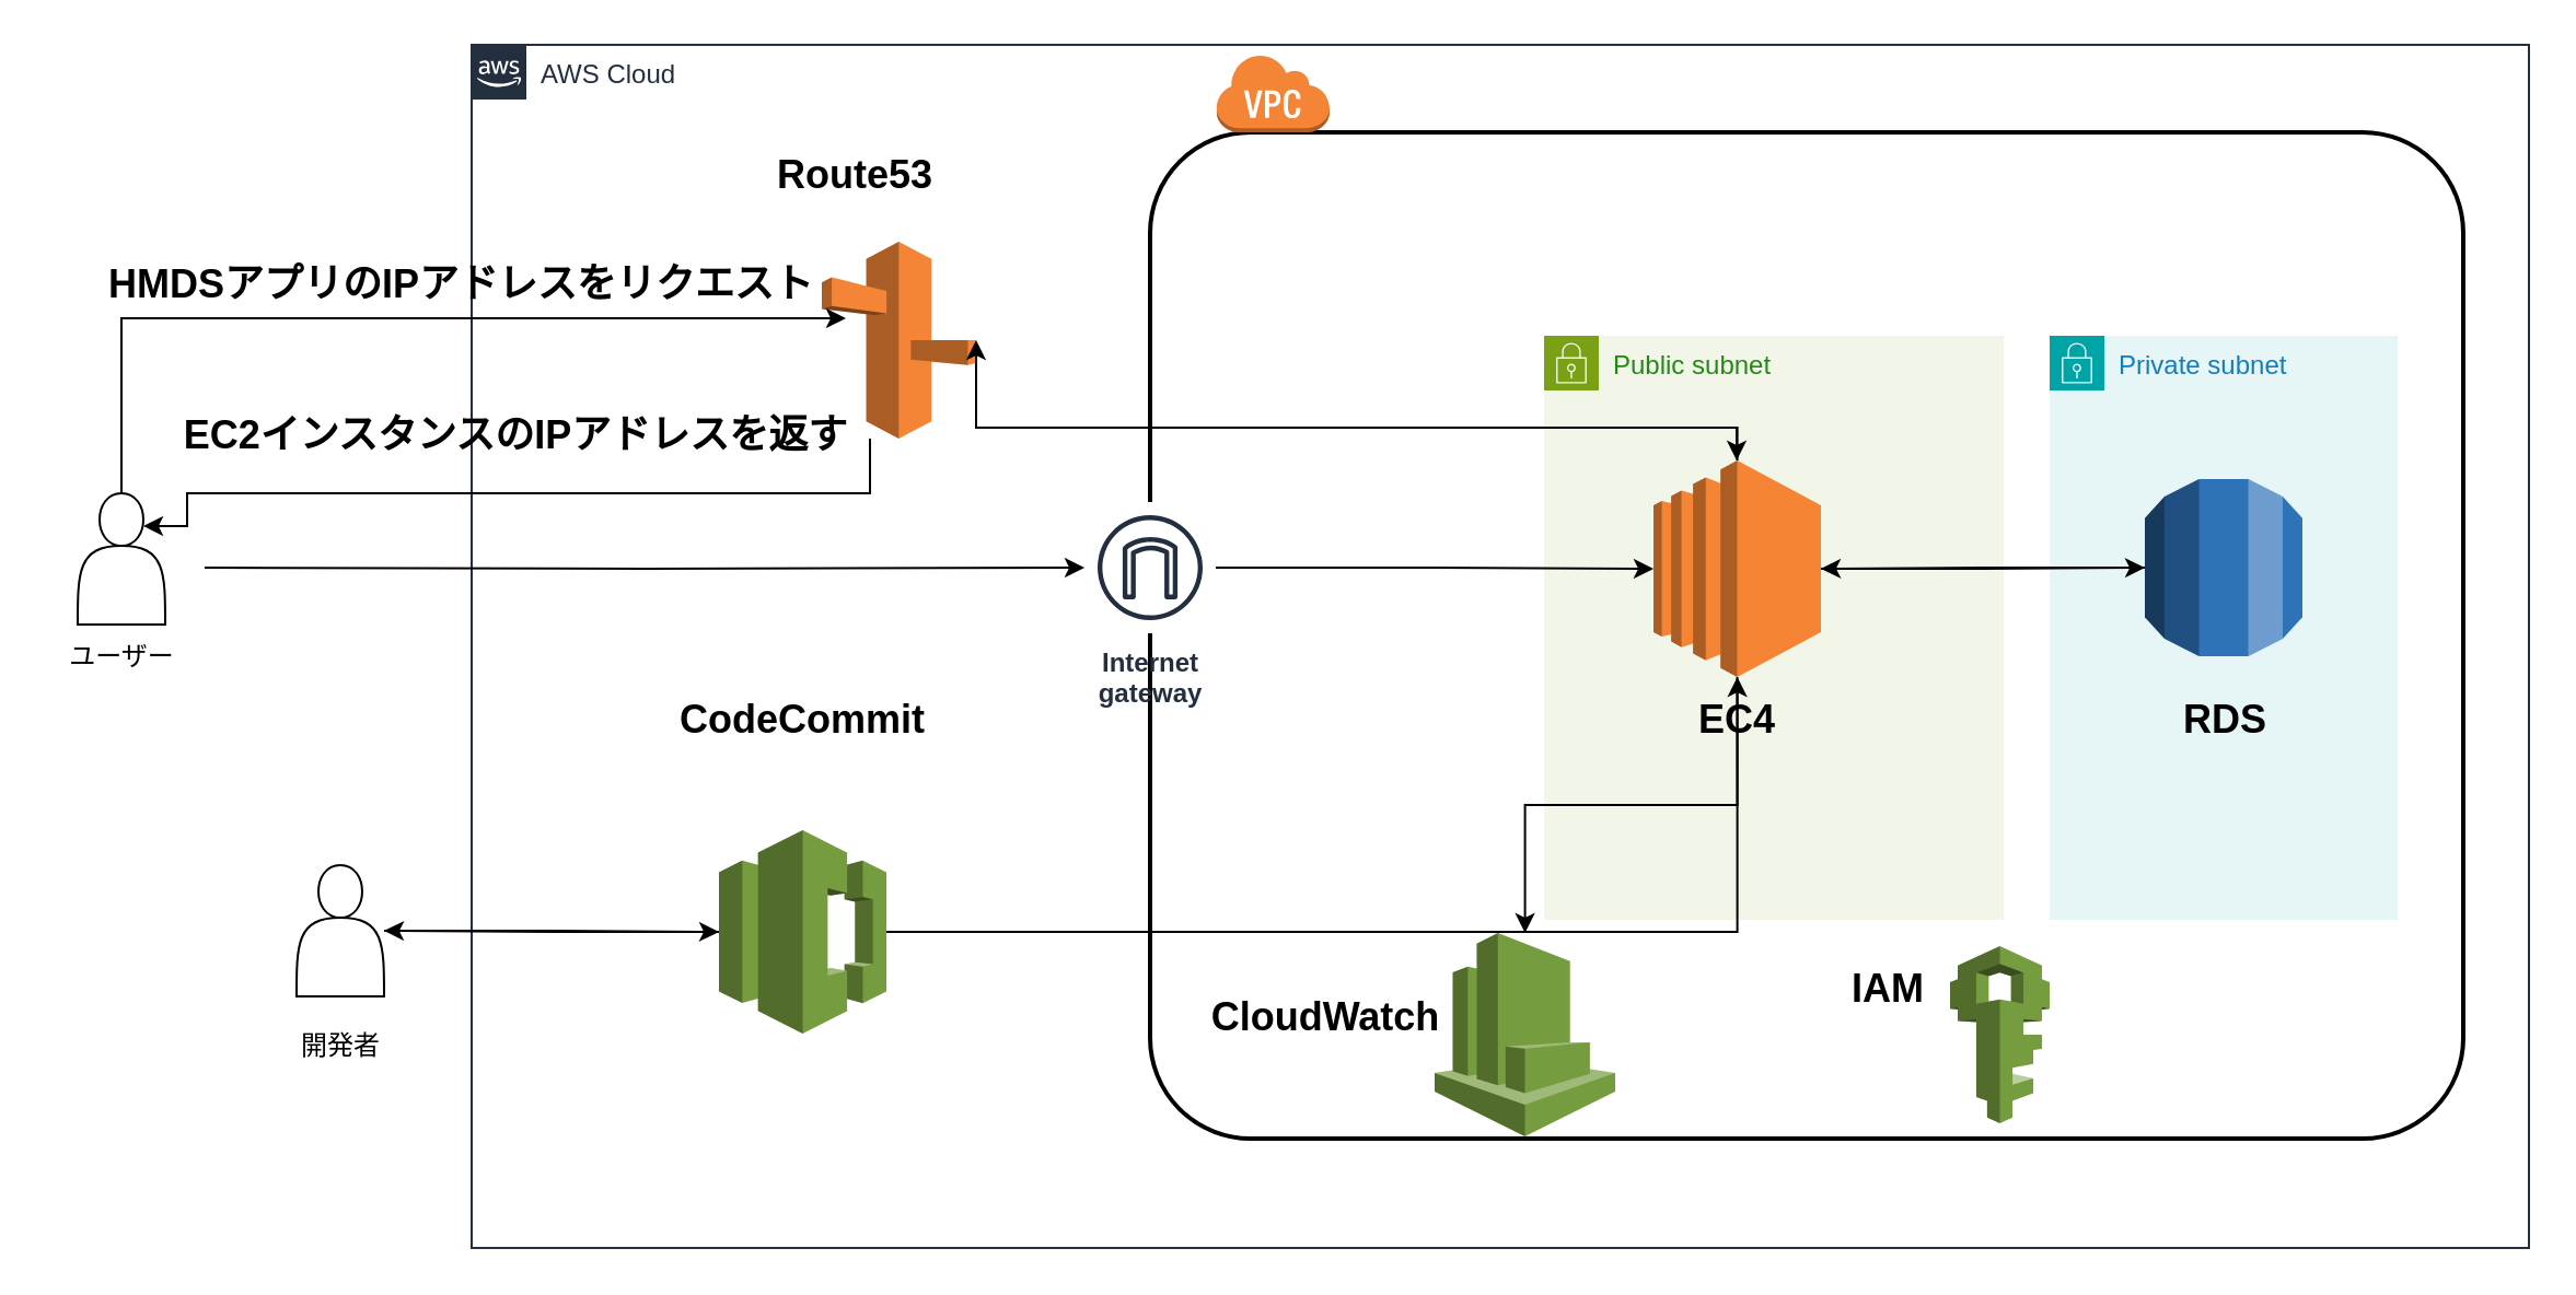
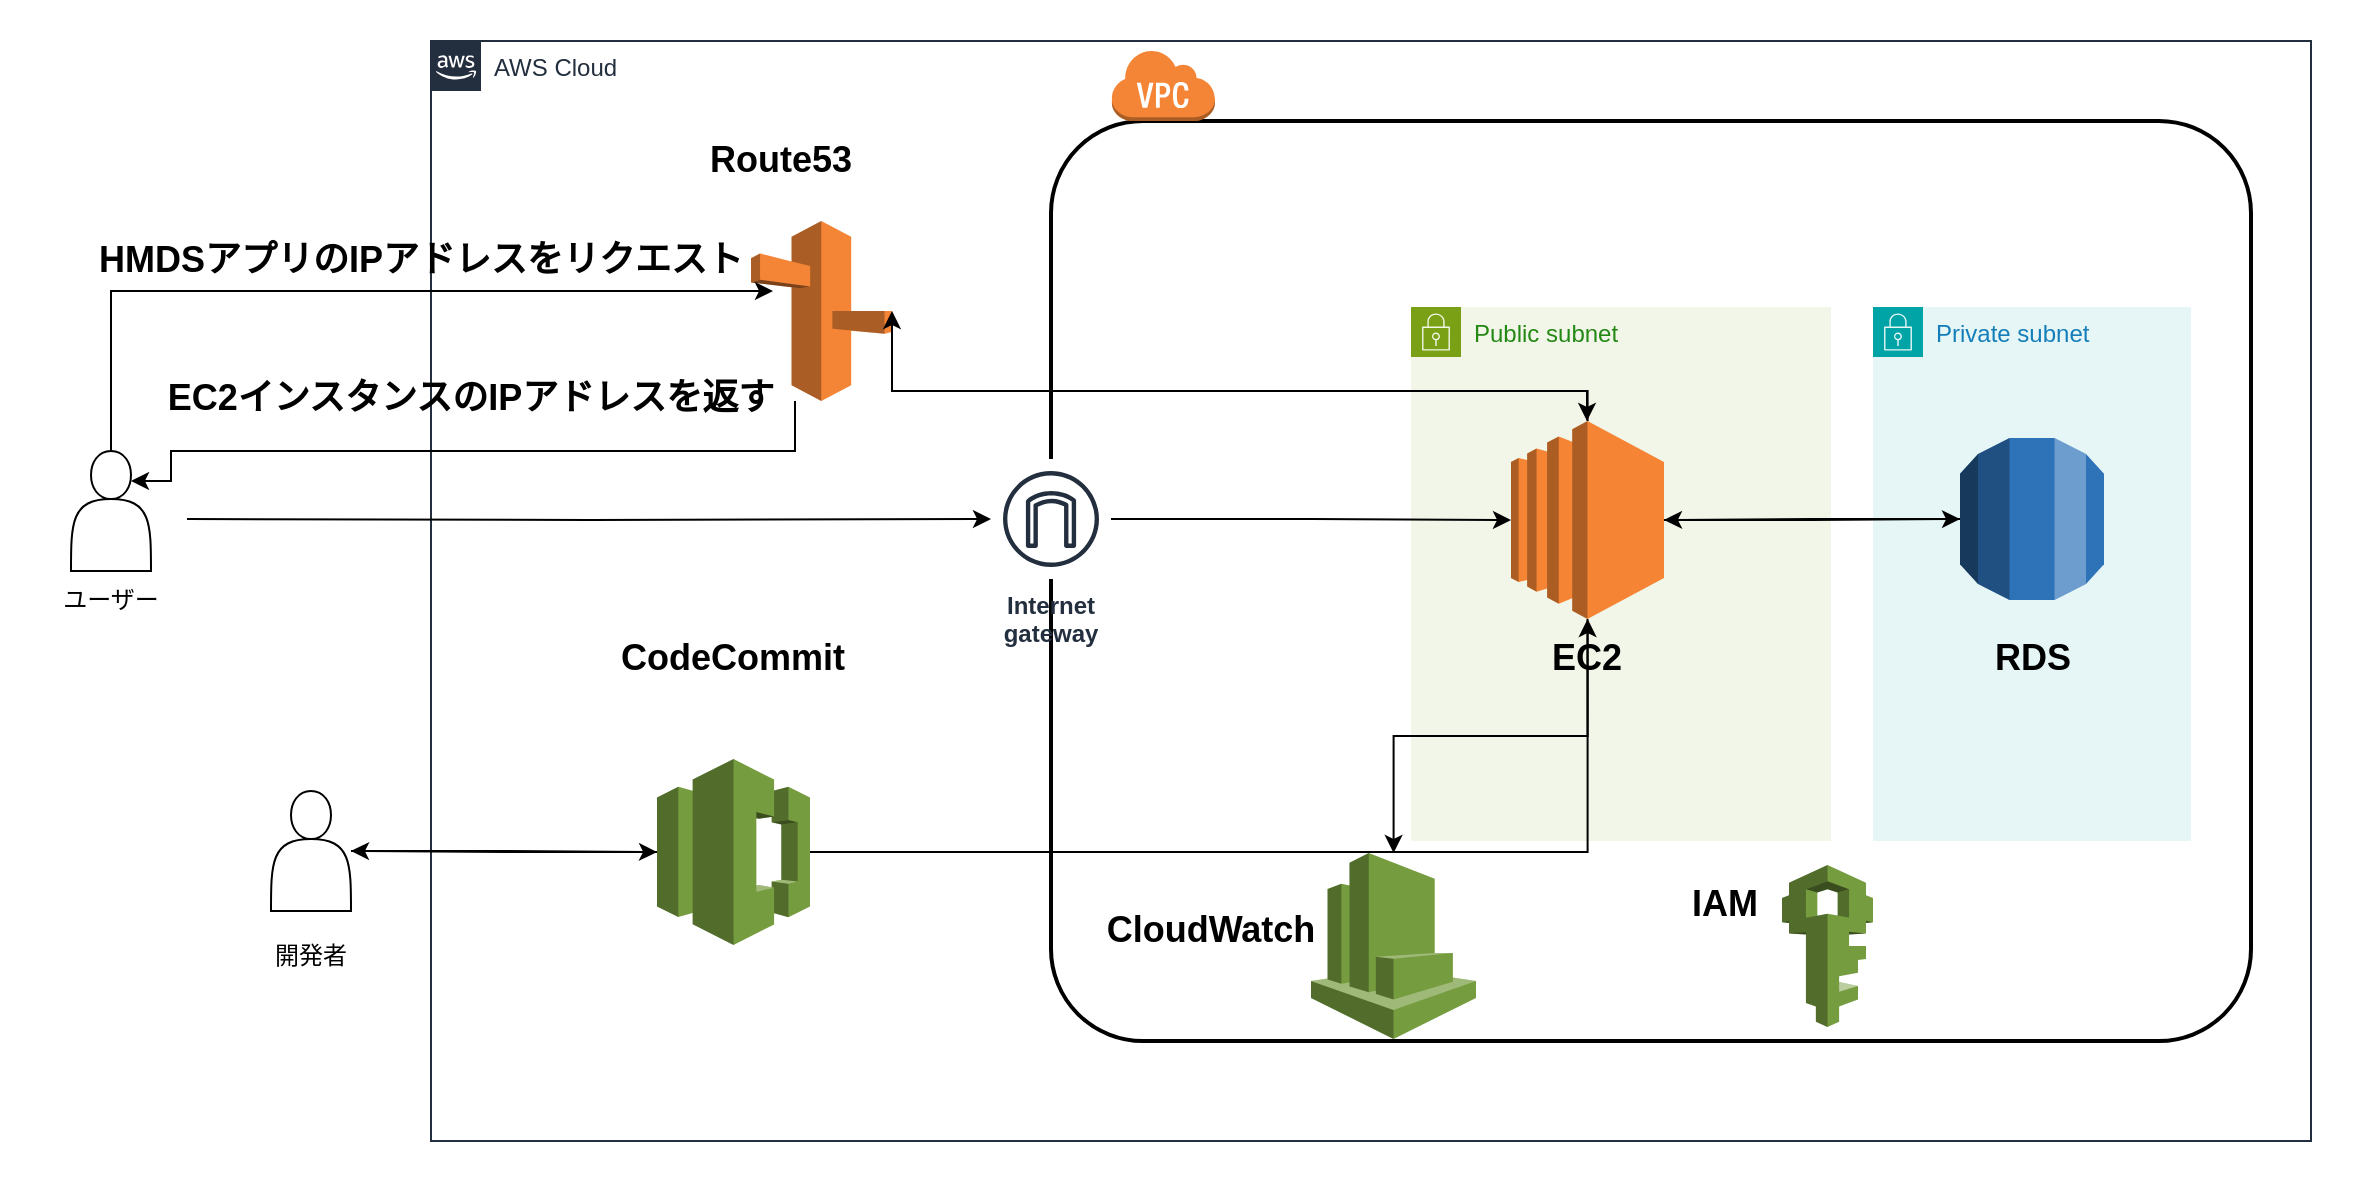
  <mxCell id="0" />
  <mxCell id="1" parent="0" />
  <mxCell id="2" value="AWS Cloud" style="points=[[0,0],[0.25,0],[0.5,0],[0.75,0],[1,0],[1,0.25],[1,0.5],[1,0.75],[1,1],[0.75,1],[0.5,1],[0.25,1],[0,1],[0,0.75],[0,0.5],[0,0.25]];outlineConnect=0;gradientColor=none;html=1;whiteSpace=wrap;fontSize=12;fontStyle=0;container=1;pointerEvents=0;collapsible=0;recursiveResize=0;shape=mxgraph.aws4.group;grIcon=mxgraph.aws4.group_aws_cloud_alt;strokeColor=#232F3E;fillColor=none;verticalAlign=top;align=left;spacingLeft=30;fontColor=#232F3E;dashed=0;movable=1;resizable=1;rotatable=1;deletable=1;editable=1;locked=0;connectable=1;" parent="1" vertex="1"><mxGeometry x="215" y="20" width="940" height="550" as="geometry" /></mxCell>
  <mxCell id="3" value="Public subnet" style="points=[[0,0],[0.25,0],[0.5,0],[0.75,0],[1,0],[1,0.25],[1,0.5],[1,0.75],[1,1],[0.75,1],[0.5,1],[0.25,1],[0,1],[0,0.75],[0,0.5],[0,0.25]];outlineConnect=0;gradientColor=none;html=1;whiteSpace=wrap;fontSize=12;fontStyle=0;container=0;pointerEvents=0;collapsible=0;recursiveResize=0;shape=mxgraph.aws4.group;grIcon=mxgraph.aws4.group_security_group;grStroke=0;strokeColor=#7AA116;fillColor=#F2F6E8;verticalAlign=top;align=left;spacingLeft=30;fontColor=#248814;dashed=0;movable=1;resizable=1;rotatable=1;deletable=1;editable=1;locked=0;connectable=1;" parent="2" vertex="1"><mxGeometry x="490" y="133" width="210" height="267" as="geometry" /></mxCell>
  <mxCell id="4" value="" style="rounded=1;arcSize=10;dashed=0;fillColor=none;gradientColor=none;strokeWidth=2;movable=1;resizable=1;rotatable=1;deletable=1;editable=1;locked=0;connectable=1;" vertex="1" parent="2"><mxGeometry x="310" y="40" width="600" height="460" as="geometry" /></mxCell>
  <mxCell id="5" value="" style="outlineConnect=0;dashed=0;verticalLabelPosition=bottom;verticalAlign=top;align=center;html=1;shape=mxgraph.aws3.iam;fillColor=#759C3E;gradientColor=none;movable=1;resizable=1;rotatable=1;deletable=1;editable=1;locked=0;connectable=1;" vertex="1" parent="2"><mxGeometry x="675.5" y="412" width="45.5" height="81" as="geometry" /></mxCell>
  <mxCell id="6" style="edgeStyle=orthogonalEdgeStyle;rounded=0;orthogonalLoop=1;jettySize=auto;html=1;" edge="1" parent="2" source="7" target="20"><mxGeometry relative="1" as="geometry"><Array as="points"><mxPoint x="578" y="175" /></Array></mxGeometry></mxCell>
  <mxCell id="7" value="" style="outlineConnect=0;dashed=0;verticalLabelPosition=bottom;verticalAlign=top;align=center;html=1;shape=mxgraph.aws3.route_53;fillColor=#F58536;gradientColor=none;movable=1;resizable=1;rotatable=1;deletable=1;editable=1;locked=0;connectable=1;" vertex="1" parent="2"><mxGeometry x="160" y="90" width="70.5" height="90" as="geometry" /></mxCell>
  <mxCell id="8" value="" style="outlineConnect=0;dashed=0;verticalLabelPosition=bottom;verticalAlign=top;align=center;html=1;shape=mxgraph.aws3.cloudwatch;fillColor=#759C3E;gradientColor=none;movable=1;resizable=1;rotatable=1;deletable=1;editable=1;locked=0;connectable=1;" vertex="1" parent="2"><mxGeometry x="440" y="406" width="82.5" height="93" as="geometry" /></mxCell>
  <mxCell id="9" style="edgeStyle=orthogonalEdgeStyle;rounded=0;orthogonalLoop=1;jettySize=auto;html=1;" edge="1" parent="2" source="10" target="20"><mxGeometry relative="1" as="geometry" /></mxCell>
  <mxCell id="10" value="" style="outlineConnect=0;dashed=0;verticalLabelPosition=bottom;verticalAlign=top;align=center;html=1;shape=mxgraph.aws3.codecommit;fillColor=#759C3E;gradientColor=none;movable=1;resizable=1;rotatable=1;deletable=1;editable=1;locked=0;connectable=1;" vertex="1" parent="2"><mxGeometry x="113" y="359" width="76.5" height="93" as="geometry" /></mxCell>
  <mxCell id="11" value="" style="dashed=0;html=1;shape=mxgraph.aws3.virtual_private_cloud;fillColor=#F58536;gradientColor=none;dashed=0;movable=1;resizable=1;rotatable=1;deletable=1;editable=1;locked=0;connectable=1;" vertex="1" parent="2"><mxGeometry x="340" y="4" width="52" height="36" as="geometry" /></mxCell>
  <mxCell id="12" value="&lt;b&gt;&lt;font style=&quot;font-size: 18px;&quot;&gt;EC2インスタンスのIPアドレスを返す&lt;/font&gt;&lt;/b&gt;" style="text;html=1;align=center;verticalAlign=middle;resizable=1;points=[];autosize=1;strokeColor=none;fillColor=none;movable=1;rotatable=1;deletable=1;editable=1;locked=0;connectable=1;" vertex="1" parent="2"><mxGeometry x="-145" y="158.5" width="330" height="40" as="geometry" /></mxCell>
  <mxCell id="13" value="Private subnet" style="points=[[0,0],[0.25,0],[0.5,0],[0.75,0],[1,0],[1,0.25],[1,0.5],[1,0.75],[1,1],[0.75,1],[0.5,1],[0.25,1],[0,1],[0,0.75],[0,0.5],[0,0.25]];outlineConnect=0;gradientColor=none;html=1;whiteSpace=wrap;fontSize=12;fontStyle=0;container=1;pointerEvents=0;collapsible=0;recursiveResize=0;shape=mxgraph.aws4.group;grIcon=mxgraph.aws4.group_security_group;grStroke=0;strokeColor=#00A4A6;fillColor=#E6F6F7;verticalAlign=top;align=left;spacingLeft=30;fontColor=#147EBA;dashed=0;" vertex="1" parent="2"><mxGeometry x="721" y="133" width="159" height="267" as="geometry" /></mxCell>
  <mxCell id="14" value="&lt;b&gt;Internet&lt;br&gt;gateway&lt;/b&gt;" style="sketch=0;outlineConnect=0;fontColor=#232F3E;gradientColor=none;strokeColor=#232F3E;fillColor=#ffffff;dashed=0;verticalLabelPosition=bottom;verticalAlign=top;align=center;html=1;fontSize=12;fontStyle=0;aspect=fixed;shape=mxgraph.aws4.resourceIcon;resIcon=mxgraph.aws4.internet_gateway;" vertex="1" parent="2"><mxGeometry x="280" y="209" width="60" height="60" as="geometry" /></mxCell>
  <mxCell id="15" style="edgeStyle=orthogonalEdgeStyle;rounded=0;orthogonalLoop=1;jettySize=auto;html=1;movable=1;resizable=1;rotatable=1;deletable=1;editable=1;locked=0;connectable=1;" edge="1" parent="2" source="14" target="20"><mxGeometry relative="1" as="geometry" /></mxCell>
- <mxCell id="16" value="&lt;b&gt;&lt;font style=&quot;font-size: 18px;&quot;&gt;EC4&lt;/font&gt;&lt;/b&gt;" style="text;html=1;align=center;verticalAlign=middle;resizable=0;points=[];autosize=1;strokeColor=none;fillColor=none;" vertex="1" parent="2"><mxGeometry x="548.25" y="289" width="60" height="40" as="geometry" /></mxCell>
+ <mxCell id="16" value="&lt;b&gt;&lt;font style=&quot;font-size: 18px;&quot;&gt;EC2&lt;/font&gt;&lt;/b&gt;" style="text;html=1;align=center;verticalAlign=middle;resizable=0;points=[];autosize=1;strokeColor=none;fillColor=none;" vertex="1" parent="2"><mxGeometry x="548.25" y="289" width="60" height="40" as="geometry" /></mxCell>
  <mxCell id="17" value="&lt;b&gt;&lt;font style=&quot;font-size: 18px;&quot;&gt;RDS&lt;/font&gt;&lt;/b&gt;" style="text;html=1;align=center;verticalAlign=middle;resizable=0;points=[];autosize=1;strokeColor=none;fillColor=none;" vertex="1" parent="2"><mxGeometry x="770.5" y="289" width="60" height="40" as="geometry" /></mxCell>
  <mxCell id="18" style="edgeStyle=orthogonalEdgeStyle;rounded=0;orthogonalLoop=1;jettySize=auto;html=1;" edge="1" parent="2" source="20" target="22"><mxGeometry relative="1" as="geometry" /></mxCell>
  <mxCell id="19" style="edgeStyle=orthogonalEdgeStyle;rounded=0;orthogonalLoop=1;jettySize=auto;html=1;exitX=0.5;exitY=1;exitDx=0;exitDy=0;exitPerimeter=0;" edge="1" parent="2" source="20" target="8"><mxGeometry relative="1" as="geometry" /></mxCell>
  <mxCell id="20" value="" style="outlineConnect=0;dashed=0;verticalLabelPosition=bottom;verticalAlign=top;align=center;html=1;shape=mxgraph.aws3.ec2;fillColor=#F58534;gradientColor=none;movable=1;resizable=1;rotatable=1;deletable=1;editable=1;locked=0;connectable=1;" vertex="1" parent="2"><mxGeometry x="540" y="190" width="76.5" height="99" as="geometry" /></mxCell>
  <mxCell id="21" style="edgeStyle=orthogonalEdgeStyle;rounded=0;orthogonalLoop=1;jettySize=auto;html=1;" edge="1" parent="2" source="22" target="20"><mxGeometry relative="1" as="geometry" /></mxCell>
  <mxCell id="22" value="" style="outlineConnect=0;dashed=0;verticalLabelPosition=bottom;verticalAlign=top;align=center;html=1;shape=mxgraph.aws3.rds;fillColor=#2E73B8;gradientColor=none;movable=1;resizable=1;rotatable=1;deletable=1;editable=1;locked=0;connectable=1;" vertex="1" parent="2"><mxGeometry x="764.5" y="198.5" width="72" height="81" as="geometry" /></mxCell>
  <mxCell id="23" value="&lt;font style=&quot;font-size: 18px;&quot;&gt;&lt;b&gt;IAM&lt;/b&gt;&lt;/font&gt;" style="text;html=1;align=center;verticalAlign=middle;resizable=0;points=[];autosize=1;strokeColor=none;fillColor=none;" vertex="1" parent="2"><mxGeometry x="616.5" y="412" width="60" height="40" as="geometry" /></mxCell>
  <mxCell id="24" style="edgeStyle=orthogonalEdgeStyle;rounded=0;orthogonalLoop=1;jettySize=auto;html=1;entryX=1;entryY=0.5;entryDx=0;entryDy=0;entryPerimeter=0;" edge="1" parent="2" source="20" target="7"><mxGeometry relative="1" as="geometry"><Array as="points"><mxPoint x="578" y="175" /><mxPoint x="231" y="175" /></Array></mxGeometry></mxCell>
  <mxCell id="25" value="&lt;b&gt;&lt;font size=&quot;1&quot;&gt;&lt;span style=&quot;font-size: 18px;&quot;&gt;Route53&lt;/span&gt;&lt;/font&gt;&lt;/b&gt;" style="text;html=1;align=center;verticalAlign=middle;resizable=0;points=[];autosize=1;strokeColor=none;fillColor=none;" vertex="1" parent="2"><mxGeometry x="130.25" y="40" width="90" height="40" as="geometry" /></mxCell>
  <mxCell id="26" value="&lt;font style=&quot;font-size: 18px;&quot;&gt;&lt;b&gt;CodeCommit&lt;/b&gt;&lt;/font&gt;" style="text;html=1;align=center;verticalAlign=middle;resizable=0;points=[];autosize=1;strokeColor=none;fillColor=none;" vertex="1" parent="2"><mxGeometry x="81.25" y="289" width="140" height="40" as="geometry" /></mxCell>
  <mxCell id="27" value="&lt;b style=&quot;font-size: 18px;&quot;&gt;CloudWatch&lt;/b&gt;" style="text;html=1;align=center;verticalAlign=middle;resizable=0;points=[];autosize=1;strokeColor=none;fillColor=none;fontSize=18;" vertex="1" parent="2"><mxGeometry x="325" y="425" width="130" height="40" as="geometry" /></mxCell>
  <mxCell id="28" style="edgeStyle=orthogonalEdgeStyle;rounded=0;orthogonalLoop=1;jettySize=auto;html=1;movable=1;resizable=1;rotatable=1;deletable=1;editable=1;locked=0;connectable=1;" edge="1" parent="1"><mxGeometry relative="1" as="geometry"><mxPoint x="55" y="225" as="sourcePoint" /><mxPoint x="386" y="145" as="targetPoint" /><Array as="points"><mxPoint x="55" y="145" /></Array></mxGeometry></mxCell>
  <mxCell id="29" style="edgeStyle=orthogonalEdgeStyle;rounded=0;orthogonalLoop=1;jettySize=auto;html=1;movable=1;resizable=1;rotatable=1;deletable=1;editable=1;locked=0;connectable=1;entryX=0.75;entryY=0.25;entryDx=0;entryDy=0;entryPerimeter=0;" edge="1" parent="1" source="7" target="30"><mxGeometry relative="1" as="geometry"><mxPoint x="336.75" y="195" as="sourcePoint" /><mxPoint x="85" y="275" as="targetPoint" /><Array as="points"><mxPoint x="397" y="225" /><mxPoint x="85" y="225" /><mxPoint x="85" y="240" /></Array></mxGeometry></mxCell>
  <mxCell id="30" value="" style="shape=actor;whiteSpace=wrap;html=1;" vertex="1" parent="1"><mxGeometry x="35" y="225" width="40" height="60" as="geometry" /></mxCell>
  <mxCell id="31" value="" style="edgeStyle=orthogonalEdgeStyle;rounded=0;orthogonalLoop=1;jettySize=auto;html=1;movable=1;resizable=1;rotatable=1;deletable=1;editable=1;locked=0;connectable=1;" edge="1" parent="1" target="14"><mxGeometry relative="1" as="geometry"><mxPoint x="93" y="259" as="sourcePoint" /><mxPoint x="755" y="259" as="targetPoint" /></mxGeometry></mxCell>
  <mxCell id="32" value="&lt;font size=&quot;1&quot;&gt;&lt;b style=&quot;font-size: 18px;&quot;&gt;HMDSアプリのIPアドレスをリクエスト&lt;/b&gt;&lt;/font&gt;" style="text;html=1;align=center;verticalAlign=middle;resizable=1;points=[];autosize=1;strokeColor=none;fillColor=none;movable=1;rotatable=1;deletable=1;editable=1;locked=0;connectable=1;" vertex="1" parent="1"><mxGeometry x="35" y="110" width="350" height="40" as="geometry" /></mxCell>
  <mxCell id="33" value="ユーザー" style="text;html=1;align=center;verticalAlign=middle;resizable=0;points=[];autosize=1;strokeColor=none;fillColor=none;" vertex="1" parent="1"><mxGeometry x="20" y="285" width="70" height="30" as="geometry" /></mxCell>
  <mxCell id="34" style="edgeStyle=orthogonalEdgeStyle;rounded=0;orthogonalLoop=1;jettySize=auto;html=1;" edge="1" parent="1" source="35" target="10"><mxGeometry relative="1" as="geometry" /></mxCell>
  <mxCell id="35" value="" style="shape=actor;whiteSpace=wrap;html=1;" vertex="1" parent="1"><mxGeometry x="135" y="395" width="40" height="60" as="geometry" /></mxCell>
  <mxCell id="36" value="開発者" style="text;html=1;align=center;verticalAlign=middle;resizable=0;points=[];autosize=1;strokeColor=none;fillColor=none;" vertex="1" parent="1"><mxGeometry x="125" y="463" width="60" height="30" as="geometry" /></mxCell>
  <mxCell id="37" style="edgeStyle=orthogonalEdgeStyle;rounded=0;orthogonalLoop=1;jettySize=auto;html=1;" edge="1" parent="1" source="10" target="35"><mxGeometry relative="1" as="geometry" /></mxCell>
